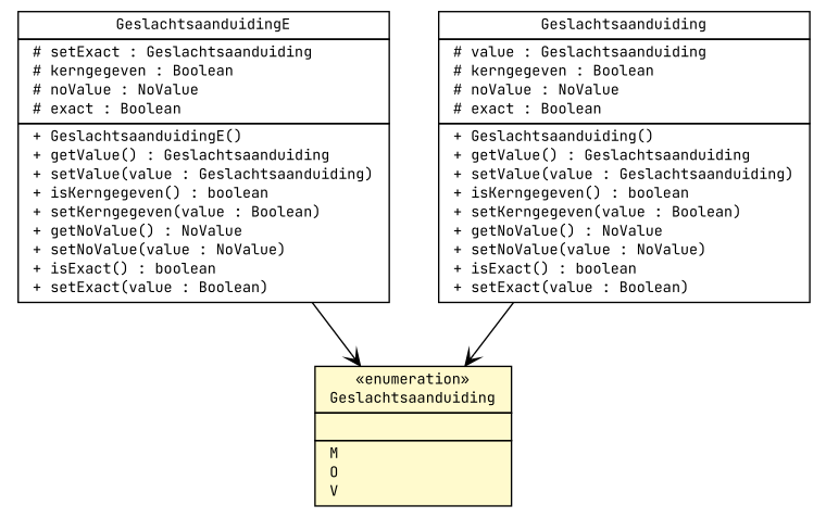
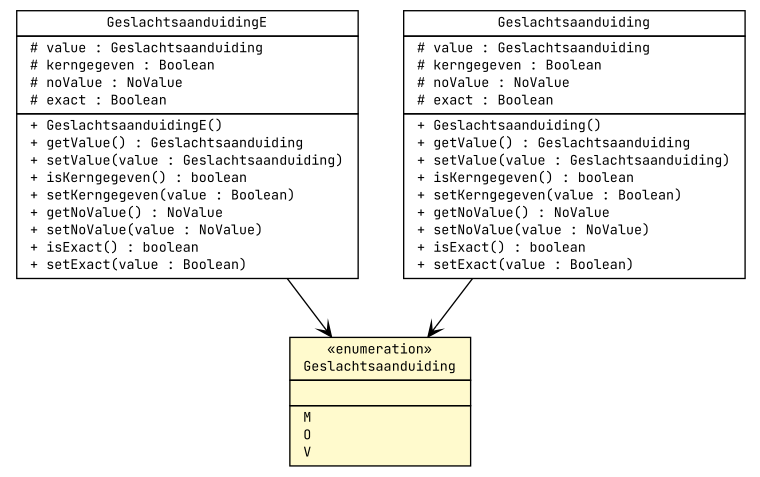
  digraph {
    nodesep=0.25
    ranksep=0.5
    fontname="JetBrains Mono"
    node [fontcolor=black fontname="JetBrains Mono" fontsize=10.0 shape=plaintext]
    edge [arrowhead=open color=black fontcolor=black fontname="JetBrains Mono" fontsize=10.0 headport=p labelfontname=Helvetica labelfontsize=10 tailport=p]
-   n1 [label=<<table title="nl.egem.stuf.sector.bg._0204.GeslachtsaanduidingE" border="0" cellborder="1" cellspacing="0" cellpadding="2" port="p" href="./GeslachtsaanduidingE.html"> 		<tr><td><table border="0" cellspacing="0" cellpadding="1"> <tr><td align="center" balign="center"> GeslachtsaanduidingE </td></tr> 		</table></td></tr> 		<tr><td><table border="0" cellspacing="0" cellpadding="1"> <tr><td align="left" balign="left"> # setExact : Geslachtsaanduiding </td></tr> <tr><td align="left" balign="left"> # kerngegeven : Boolean </td></tr> <tr><td align="left" balign="left"> # noValue : NoValue </td></tr> <tr><td align="left" balign="left"> # exact : Boolean </td></tr> 		</table></td></tr> 		<tr><td><table border="0" cellspacing="0" cellpadding="1"> <tr><td align="left" balign="left"> + GeslachtsaanduidingE() </td></tr> <tr><td align="left" balign="left"> + getValue() : Geslachtsaanduiding </td></tr> <tr><td align="left" balign="left"> + setValue(value : Geslachtsaanduiding) </td></tr> <tr><td align="left" balign="left"> + isKerngegeven() : boolean </td></tr> <tr><td align="left" balign="left"> + setKerngegeven(value : Boolean) </td></tr> <tr><td align="left" balign="left"> + getNoValue() : NoValue </td></tr> <tr><td align="left" balign="left"> + setNoValue(value : NoValue) </td></tr> <tr><td align="left" balign="left"> + isExact() : boolean </td></tr> <tr><td align="left" balign="left"> + setExact(value : Boolean) </td></tr> 		</table></td></tr> 		</table>>]
+   n1 [label=<<table title="nl.egem.stuf.sector.bg._0204.GeslachtsaanduidingE" border="0" cellborder="1" cellspacing="0" cellpadding="2" port="p" href="./GeslachtsaanduidingE.html"> 		<tr><td><table border="0" cellspacing="0" cellpadding="1"> <tr><td align="center" balign="center"> GeslachtsaanduidingE </td></tr> 		</table></td></tr> 		<tr><td><table border="0" cellspacing="0" cellpadding="1"> <tr><td align="left" balign="left"> # value : Geslachtsaanduiding </td></tr> <tr><td align="left" balign="left"> # kerngegeven : Boolean </td></tr> <tr><td align="left" balign="left"> # noValue : NoValue </td></tr> <tr><td align="left" balign="left"> # exact : Boolean </td></tr> 		</table></td></tr> 		<tr><td><table border="0" cellspacing="0" cellpadding="1"> <tr><td align="left" balign="left"> + GeslachtsaanduidingE() </td></tr> <tr><td align="left" balign="left"> + getValue() : Geslachtsaanduiding </td></tr> <tr><td align="left" balign="left"> + setValue(value : Geslachtsaanduiding) </td></tr> <tr><td align="left" balign="left"> + isKerngegeven() : boolean </td></tr> <tr><td align="left" balign="left"> + setKerngegeven(value : Boolean) </td></tr> <tr><td align="left" balign="left"> + getNoValue() : NoValue </td></tr> <tr><td align="left" balign="left"> + setNoValue(value : NoValue) </td></tr> <tr><td align="left" balign="left"> + isExact() : boolean </td></tr> <tr><td align="left" balign="left"> + setExact(value : Boolean) </td></tr> 		</table></td></tr> 		</table>>]
    n2 [label=<<table title="nl.egem.stuf.sector.bg._0204.Geslachtsaanduiding" border="0" cellborder="1" cellspacing="0" cellpadding="2" port="p" bgcolor="lemonChiffon" href="./Geslachtsaanduiding.html"> 		<tr><td><table border="0" cellspacing="0" cellpadding="1"> <tr><td align="center" balign="center"> &#171;enumeration&#187; </td></tr> <tr><td align="center" balign="center"> Geslachtsaanduiding </td></tr> 		</table></td></tr> 		<tr><td><table border="0" cellspacing="0" cellpadding="1"> <tr><td align="left" balign="left">  </td></tr> 		</table></td></tr> 		<tr><td><table border="0" cellspacing="0" cellpadding="1"> <tr><td align="left" balign="left"> M </td></tr> <tr><td align="left" balign="left"> O </td></tr> <tr><td align="left" balign="left"> V </td></tr> 		</table></td></tr> 		</table>>]
    n3 [label=<<table title="nl.egem.stuf.sector.bg._0204.PRSKerngegevens.Geslachtsaanduiding" border="0" cellborder="1" cellspacing="0" cellpadding="2" port="p" href="./PRSKerngegevens.Geslachtsaanduiding.html"> 		<tr><td><table border="0" cellspacing="0" cellpadding="1"> <tr><td align="center" balign="center"> Geslachtsaanduiding </td></tr> 		</table></td></tr> 		<tr><td><table border="0" cellspacing="0" cellpadding="1"> <tr><td align="left" balign="left"> # value : Geslachtsaanduiding </td></tr> <tr><td align="left" balign="left"> # kerngegeven : Boolean </td></tr> <tr><td align="left" balign="left"> # noValue : NoValue </td></tr> <tr><td align="left" balign="left"> # exact : Boolean </td></tr> 		</table></td></tr> 		<tr><td><table border="0" cellspacing="0" cellpadding="1"> <tr><td align="left" balign="left"> + Geslachtsaanduiding() </td></tr> <tr><td align="left" balign="left"> + getValue() : Geslachtsaanduiding </td></tr> <tr><td align="left" balign="left"> + setValue(value : Geslachtsaanduiding) </td></tr> <tr><td align="left" balign="left"> + isKerngegeven() : boolean </td></tr> <tr><td align="left" balign="left"> + setKerngegeven(value : Boolean) </td></tr> <tr><td align="left" balign="left"> + getNoValue() : NoValue </td></tr> <tr><td align="left" balign="left"> + setNoValue(value : NoValue) </td></tr> <tr><td align="left" balign="left"> + isExact() : boolean </td></tr> <tr><td align="left" balign="left"> + setExact(value : Boolean) </td></tr> 		</table></td></tr> 		</table>>]
    n1 -> n2
    n3 -> n2
  }
